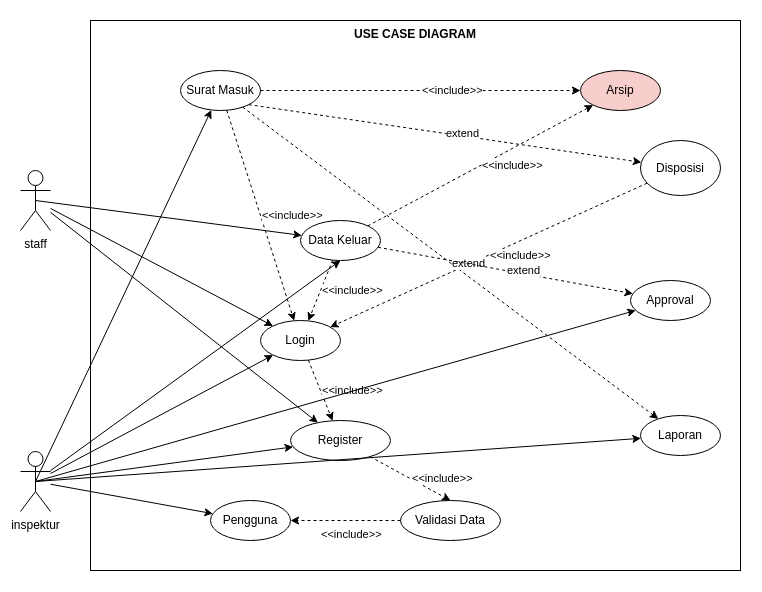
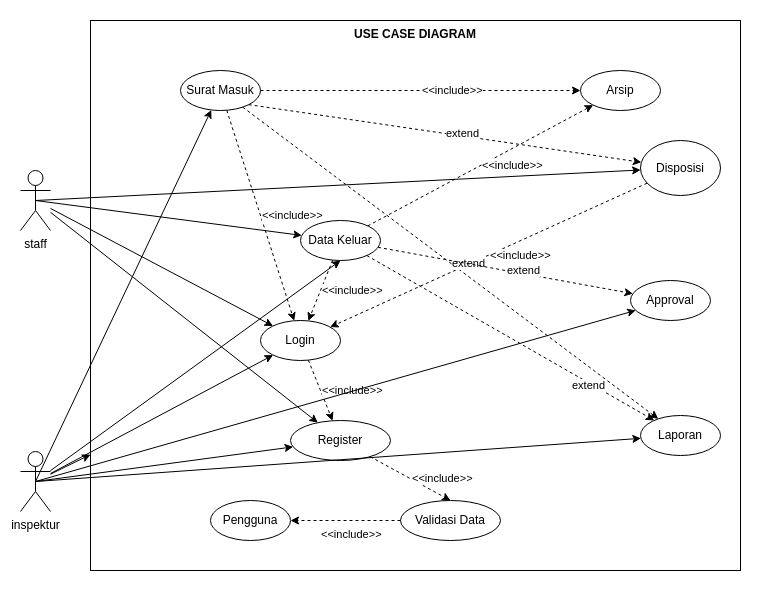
  <mxCell id="0" />
  <mxCell id="1" parent="0" />
  <mxCell id="2" style="rounded=0;orthogonalLoop=1;jettySize=auto;html=1;" edge="1" parent="1" source="4" target="8"><mxGeometry relative="1" as="geometry" /></mxCell>
  <mxCell id="3" style="rounded=0;orthogonalLoop=1;jettySize=auto;html=1;" edge="1" parent="1" source="4" target="9"><mxGeometry relative="1" as="geometry" /></mxCell>
  <mxCell id="4" value="staff" style="shape=umlActor;verticalLabelPosition=bottom;verticalAlign=top;html=1;outlineConnect=0;" vertex="1" parent="1"><mxGeometry x="20" y="170" width="30" height="60" as="geometry" /></mxCell>
  <mxCell id="5" value="Surat Masuk" style="ellipse;whiteSpace=wrap;html=1;" vertex="1" parent="1"><mxGeometry x="180" y="70" width="80" height="40" as="geometry" /></mxCell>
  <mxCell id="6" style="rounded=0;orthogonalLoop=1;jettySize=auto;html=1;" edge="1" parent="1" source="7" target="8"><mxGeometry relative="1" as="geometry" /></mxCell>
  <mxCell id="7" value="inspektur" style="shape=umlActor;verticalLabelPosition=bottom;verticalAlign=top;html=1;outlineConnect=0;" vertex="1" parent="1"><mxGeometry x="20" y="451" width="30" height="60" as="geometry" /></mxCell>
  <mxCell id="8" value="Login" style="ellipse;whiteSpace=wrap;html=1;" vertex="1" parent="1"><mxGeometry x="260" y="320" width="80" height="40" as="geometry" /></mxCell>
  <mxCell id="9" value="Register" style="ellipse;whiteSpace=wrap;html=1;" vertex="1" parent="1"><mxGeometry x="290" y="420" width="100" height="40" as="geometry" /></mxCell>
  <mxCell id="10" value="Validasi Data" style="ellipse;whiteSpace=wrap;html=1;" vertex="1" parent="1"><mxGeometry x="400" y="500" width="100" height="40" as="geometry" /></mxCell>
  <mxCell id="11" value="&amp;lt;&amp;lt;include&amp;gt;&amp;gt;" style="endArrow=classic;html=1;rounded=0;dashed=1;align=left;" edge="1" parent="1" source="8" target="9"><mxGeometry width="50" height="50" relative="1" as="geometry"><mxPoint x="370" y="520" as="sourcePoint" /><mxPoint x="420" y="470" as="targetPoint" /></mxGeometry></mxCell>
  <mxCell id="12" value="&amp;lt;&amp;lt;include&amp;gt;&amp;gt;" style="endArrow=classic;html=1;rounded=0;dashed=1;align=left;entryX=0.5;entryY=0;entryDx=0;entryDy=0;" edge="1" parent="1" source="9" target="10"><mxGeometry width="50" height="50" relative="1" as="geometry"><mxPoint x="280" y="521" as="sourcePoint" /><mxPoint x="280" y="560" as="targetPoint" /></mxGeometry></mxCell>
  <mxCell id="13" style="rounded=0;orthogonalLoop=1;jettySize=auto;html=1;exitX=0.5;exitY=0.5;exitDx=0;exitDy=0;exitPerimeter=0;" edge="1" parent="1" source="7" target="9"><mxGeometry relative="1" as="geometry"><mxPoint x="120" y="770" as="sourcePoint" /><mxPoint x="262" y="520" as="targetPoint" /></mxGeometry></mxCell>
  <mxCell id="14" value="Data Keluar" style="ellipse;whiteSpace=wrap;html=1;" vertex="1" parent="1"><mxGeometry x="300" y="220" width="80" height="40" as="geometry" /></mxCell>
  <mxCell id="15" style="rounded=0;orthogonalLoop=1;jettySize=auto;html=1;exitX=0.5;exitY=0.5;exitDx=0;exitDy=0;exitPerimeter=0;" edge="1" parent="1" source="4" target="14"><mxGeometry relative="1" as="geometry"><mxPoint x="440" y="360" as="sourcePoint" /><mxPoint x="625" y="200" as="targetPoint" /></mxGeometry></mxCell>
  <mxCell id="16" value="Disposisi" style="ellipse;whiteSpace=wrap;html=1;" vertex="1" parent="1"><mxGeometry x="640" y="140" width="80" height="55" as="geometry" /></mxCell>
- <mxCell id="17" value="Arsip" style="ellipse;whiteSpace=wrap;html=1;fillColor=#f8cecc;" vertex="1" parent="1"><mxGeometry x="580" y="70" width="80" height="40" as="geometry" /></mxCell>
+ <mxCell id="17" value="Arsip" style="ellipse;whiteSpace=wrap;html=1;" vertex="1" parent="1"><mxGeometry x="580" y="70" width="80" height="40" as="geometry" /></mxCell>
+ <mxCell id="18" style="rounded=0;orthogonalLoop=1;jettySize=auto;html=1;exitX=0.5;exitY=0.5;exitDx=0;exitDy=0;exitPerimeter=0;" edge="1" parent="1" source="4" target="16"><mxGeometry relative="1" as="geometry"><mxPoint x="450" y="252" as="sourcePoint" /><mxPoint x="629" y="210" as="targetPoint" /></mxGeometry></mxCell>
  <mxCell id="19" value="&amp;lt;&amp;lt;include&amp;gt;&amp;gt;" style="endArrow=classic;html=1;rounded=0;dashed=1;align=left;" edge="1" parent="1" source="5" target="17"><mxGeometry width="50" height="50" relative="1" as="geometry"><mxPoint x="411" y="521" as="sourcePoint" /><mxPoint x="411" y="560" as="targetPoint" /></mxGeometry></mxCell>
  <mxCell id="20" value="&amp;lt;&amp;lt;include&amp;gt;&amp;gt;" style="endArrow=classic;html=1;rounded=0;dashed=1;align=left;" edge="1" parent="1" source="14" target="17"><mxGeometry width="50" height="50" relative="1" as="geometry"><mxPoint x="315" y="164" as="sourcePoint" /><mxPoint x="455" y="204" as="targetPoint" /></mxGeometry></mxCell>
  <mxCell id="21" value="&amp;lt;&amp;lt;include&amp;gt;&amp;gt;" style="endArrow=classic;html=1;rounded=0;dashed=1;align=left;" edge="1" parent="1" source="5" target="8"><mxGeometry width="50" height="50" relative="1" as="geometry"><mxPoint x="426" y="129" as="sourcePoint" /><mxPoint x="585" y="171" as="targetPoint" /></mxGeometry></mxCell>
  <mxCell id="22" value="&amp;lt;&amp;lt;include&amp;gt;&amp;gt;" style="endArrow=classic;html=1;rounded=0;dashed=1;align=left;" edge="1" parent="1" source="14" target="8"><mxGeometry width="50" height="50" relative="1" as="geometry"><mxPoint x="385" y="100" as="sourcePoint" /><mxPoint x="285" y="481" as="targetPoint" /></mxGeometry></mxCell>
  <mxCell id="23" value="&amp;lt;&amp;lt;include&amp;gt;&amp;gt;" style="endArrow=classic;html=1;rounded=0;dashed=1;align=left;" edge="1" parent="1" source="16" target="8"><mxGeometry width="50" height="50" relative="1" as="geometry"><mxPoint x="517" y="181" as="sourcePoint" /><mxPoint x="419" y="481" as="targetPoint" /></mxGeometry></mxCell>
  <mxCell id="24" value="Pengguna" style="ellipse;whiteSpace=wrap;html=1;" vertex="1" parent="1"><mxGeometry x="210" y="500" width="80" height="40" as="geometry" /></mxCell>
  <mxCell id="25" value="Laporan" style="ellipse;whiteSpace=wrap;html=1;" vertex="1" parent="1"><mxGeometry x="640" y="415" width="80" height="40" as="geometry" /></mxCell>
  <mxCell id="26" value="Approval" style="ellipse;whiteSpace=wrap;html=1;" vertex="1" parent="1"><mxGeometry x="630" y="280" width="80" height="40" as="geometry" /></mxCell>
  <mxCell id="27" style="rounded=0;orthogonalLoop=1;jettySize=auto;html=1;exitX=0.5;exitY=0.5;exitDx=0;exitDy=0;exitPerimeter=0;" edge="1" parent="1" source="7" target="25"><mxGeometry relative="1" as="geometry"><mxPoint x="70" y="559" as="sourcePoint" /><mxPoint x="262" y="355" as="targetPoint" /></mxGeometry></mxCell>
- <mxCell id="28" style="rounded=0;orthogonalLoop=1;jettySize=auto;html=1;" edge="1" parent="1" source="7" target="24"><mxGeometry relative="1" as="geometry"><mxPoint x="80" y="569" as="sourcePoint" /><mxPoint x="272" y="365" as="targetPoint" /></mxGeometry></mxCell>
+ <mxCell id="28" style="rounded=0;orthogonalLoop=1;jettySize=auto;html=1;" edge="1" parent="1" source="7" target="37"><mxGeometry relative="1" as="geometry"><mxPoint x="80" y="569" as="sourcePoint" /><mxPoint x="272" y="365" as="targetPoint" /></mxGeometry></mxCell>
  <mxCell id="29" style="rounded=0;orthogonalLoop=1;jettySize=auto;html=1;entryX=0.5;entryY=1;entryDx=0;entryDy=0;" edge="1" parent="1" source="7" target="14"><mxGeometry relative="1" as="geometry"><mxPoint x="90" y="579" as="sourcePoint" /><mxPoint x="282" y="375" as="targetPoint" /></mxGeometry></mxCell>
  <mxCell id="30" style="rounded=0;orthogonalLoop=1;jettySize=auto;html=1;exitX=0.5;exitY=0.5;exitDx=0;exitDy=0;exitPerimeter=0;" edge="1" parent="1" source="7" target="5"><mxGeometry relative="1" as="geometry"><mxPoint x="100" y="589" as="sourcePoint" /><mxPoint x="292" y="385" as="targetPoint" /></mxGeometry></mxCell>
  <mxCell id="31" style="rounded=0;orthogonalLoop=1;jettySize=auto;html=1;exitX=0.5;exitY=0.5;exitDx=0;exitDy=0;exitPerimeter=0;" edge="1" parent="1" source="7" target="26"><mxGeometry relative="1" as="geometry"><mxPoint x="162" y="754" as="sourcePoint" /><mxPoint x="596" y="411" as="targetPoint" /></mxGeometry></mxCell>
  <mxCell id="32" value="extend" style="endArrow=classic;html=1;rounded=0;dashed=1;align=left;" edge="1" parent="1" source="5" target="25"><mxGeometry width="50" height="50" relative="1" as="geometry"><mxPoint x="492" y="51" as="sourcePoint" /><mxPoint x="651" y="93" as="targetPoint" /></mxGeometry></mxCell>
+ <mxCell id="33" value="extend" style="endArrow=classic;html=1;rounded=0;dashed=1;align=left;" edge="1" parent="1" source="14" target="25"><mxGeometry x="0.457" y="-11" width="50" height="50" relative="1" as="geometry"><mxPoint x="448" y="98" as="sourcePoint" /><mxPoint x="682" y="332" as="targetPoint" /><mxPoint as="offset" /></mxGeometry></mxCell>
  <mxCell id="34" value="extend" style="endArrow=classic;html=1;rounded=0;dashed=1;align=left;exitX=1;exitY=1;exitDx=0;exitDy=0;" edge="1" parent="1" source="5" target="16"><mxGeometry width="50" height="50" relative="1" as="geometry"><mxPoint x="337" y="111" as="sourcePoint" /><mxPoint x="633" y="270" as="targetPoint" /></mxGeometry></mxCell>
  <mxCell id="35" value="extend" style="endArrow=classic;html=1;rounded=0;dashed=1;align=left;" edge="1" parent="1" source="14" target="26"><mxGeometry width="50" height="50" relative="1" as="geometry"><mxPoint x="268" y="74" as="sourcePoint" /><mxPoint x="656" y="199" as="targetPoint" /></mxGeometry></mxCell>
  <mxCell id="36" value="&amp;lt;&amp;lt;include&amp;gt;&amp;gt;" style="endArrow=classic;html=1;rounded=0;dashed=1;align=left;" edge="1" parent="1" source="10" target="24"><mxGeometry x="0.466" y="14" width="50" height="50" relative="1" as="geometry"><mxPoint x="369" y="562" as="sourcePoint" /><mxPoint x="400" y="593" as="targetPoint" /><mxPoint as="offset" /></mxGeometry></mxCell>
  <mxCell id="37" value="&lt;b&gt;USE CASE DIAGRAM&lt;br&gt;&lt;/b&gt;" style="whiteSpace=wrap;html=1;fillColor=none;verticalAlign=top;" vertex="1" parent="1"><mxGeometry x="90" y="20" width="650" height="550" as="geometry" /></mxCell>
